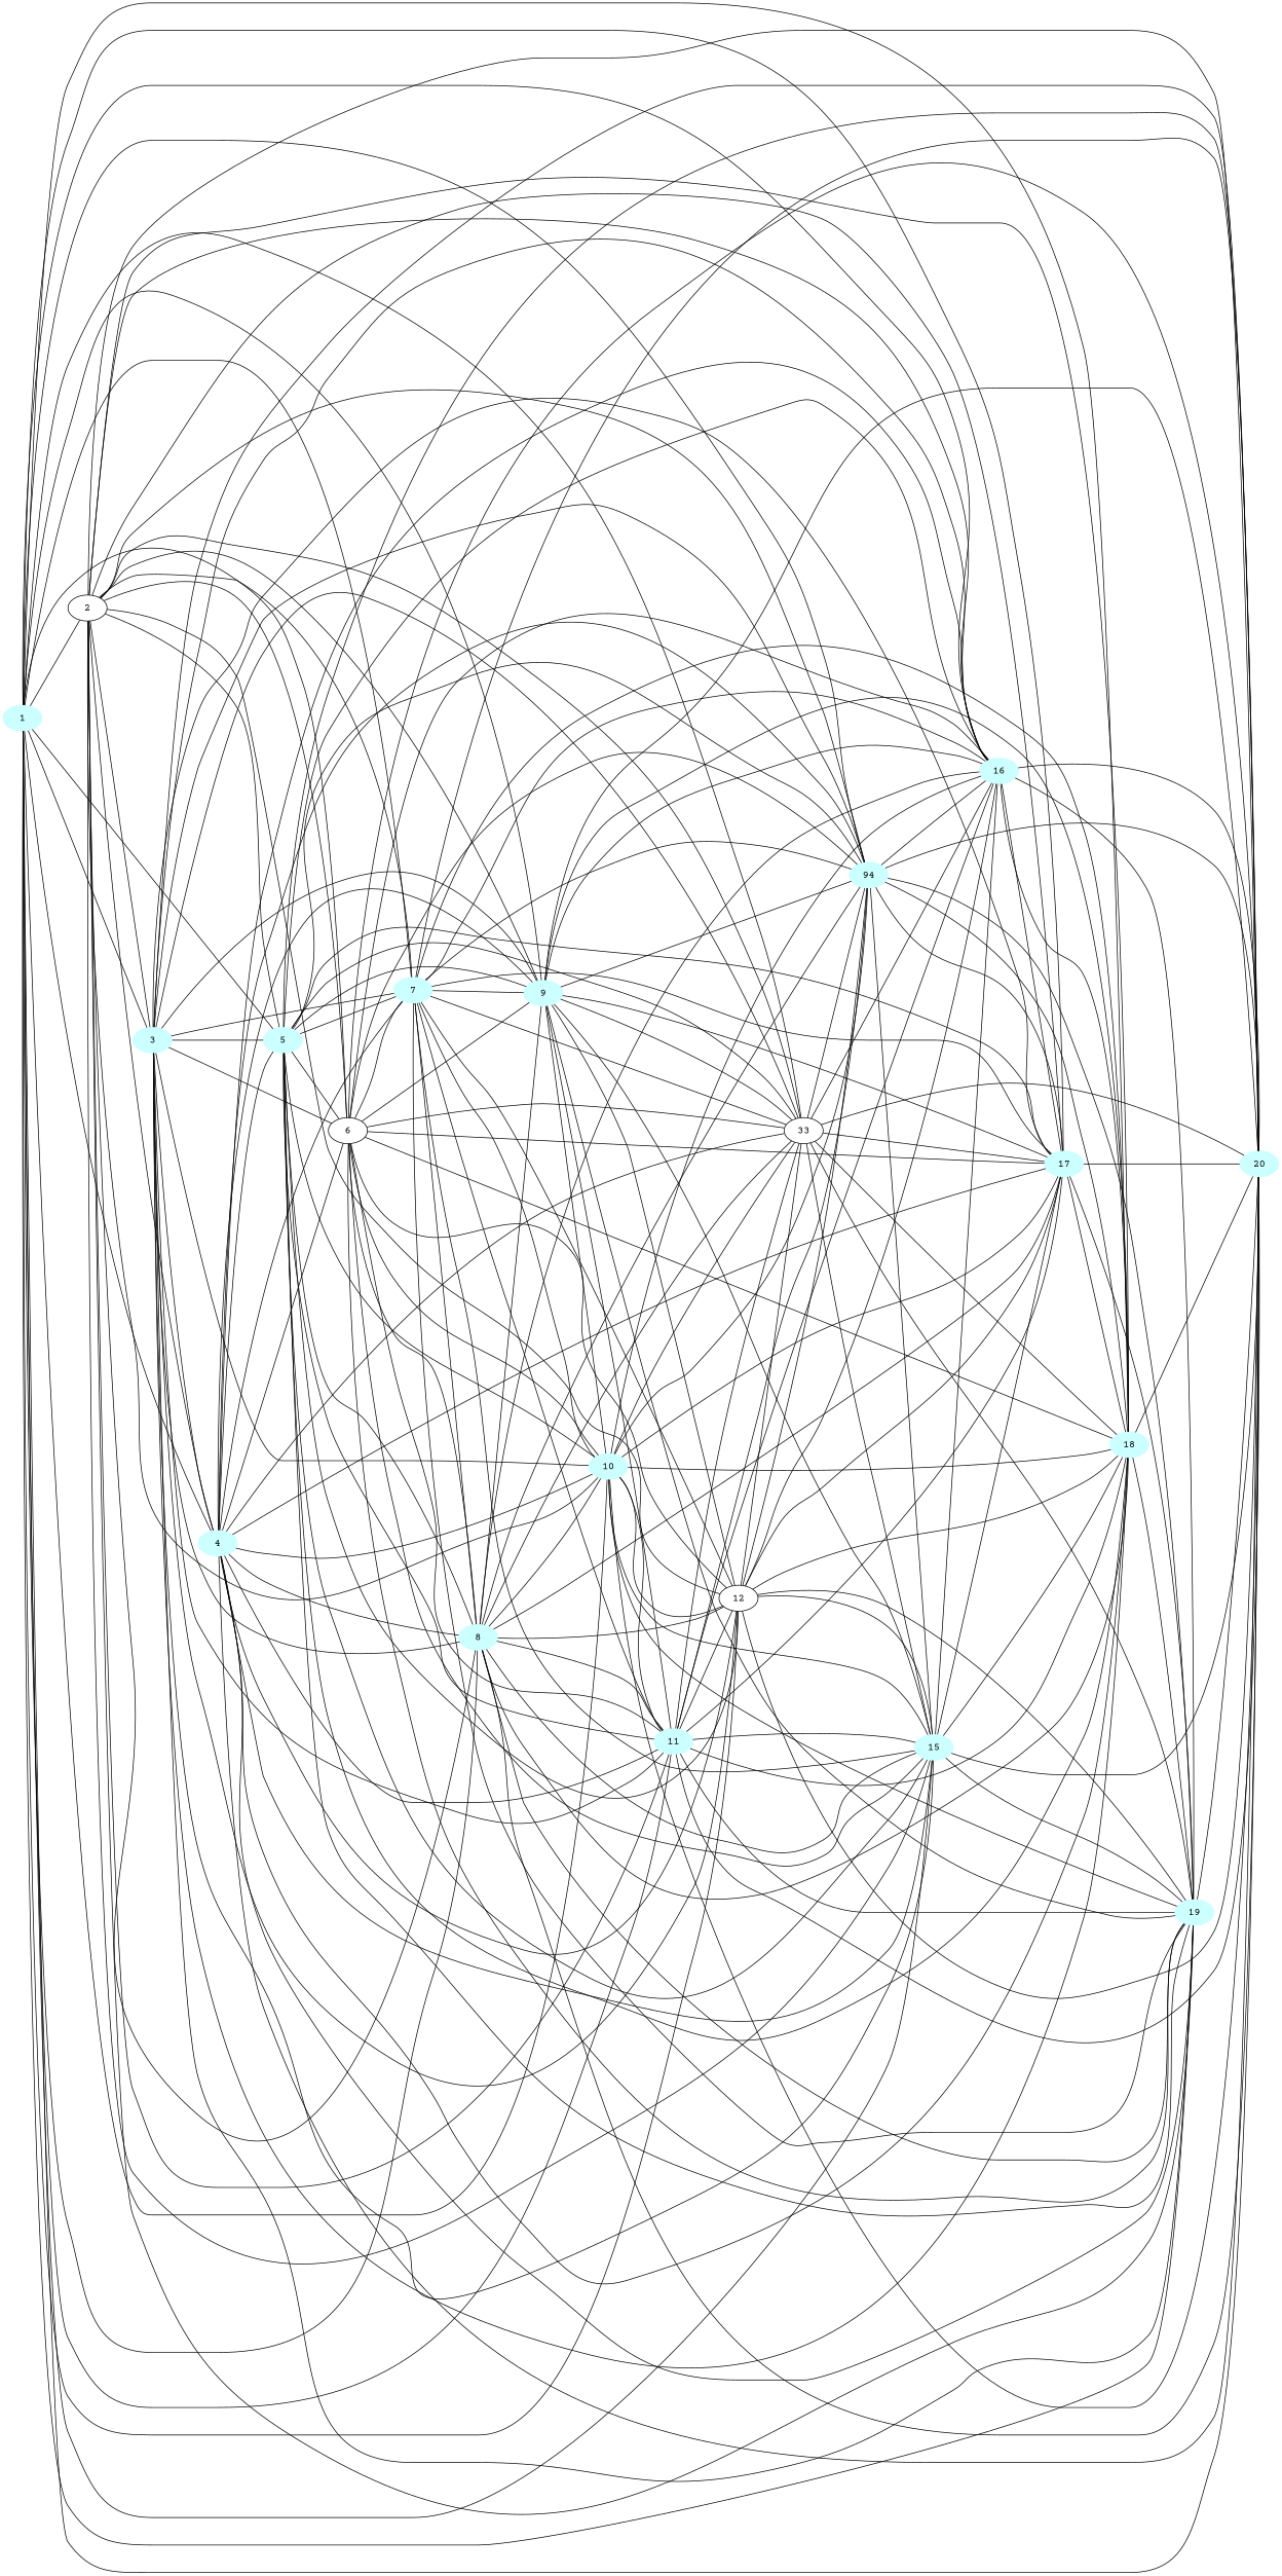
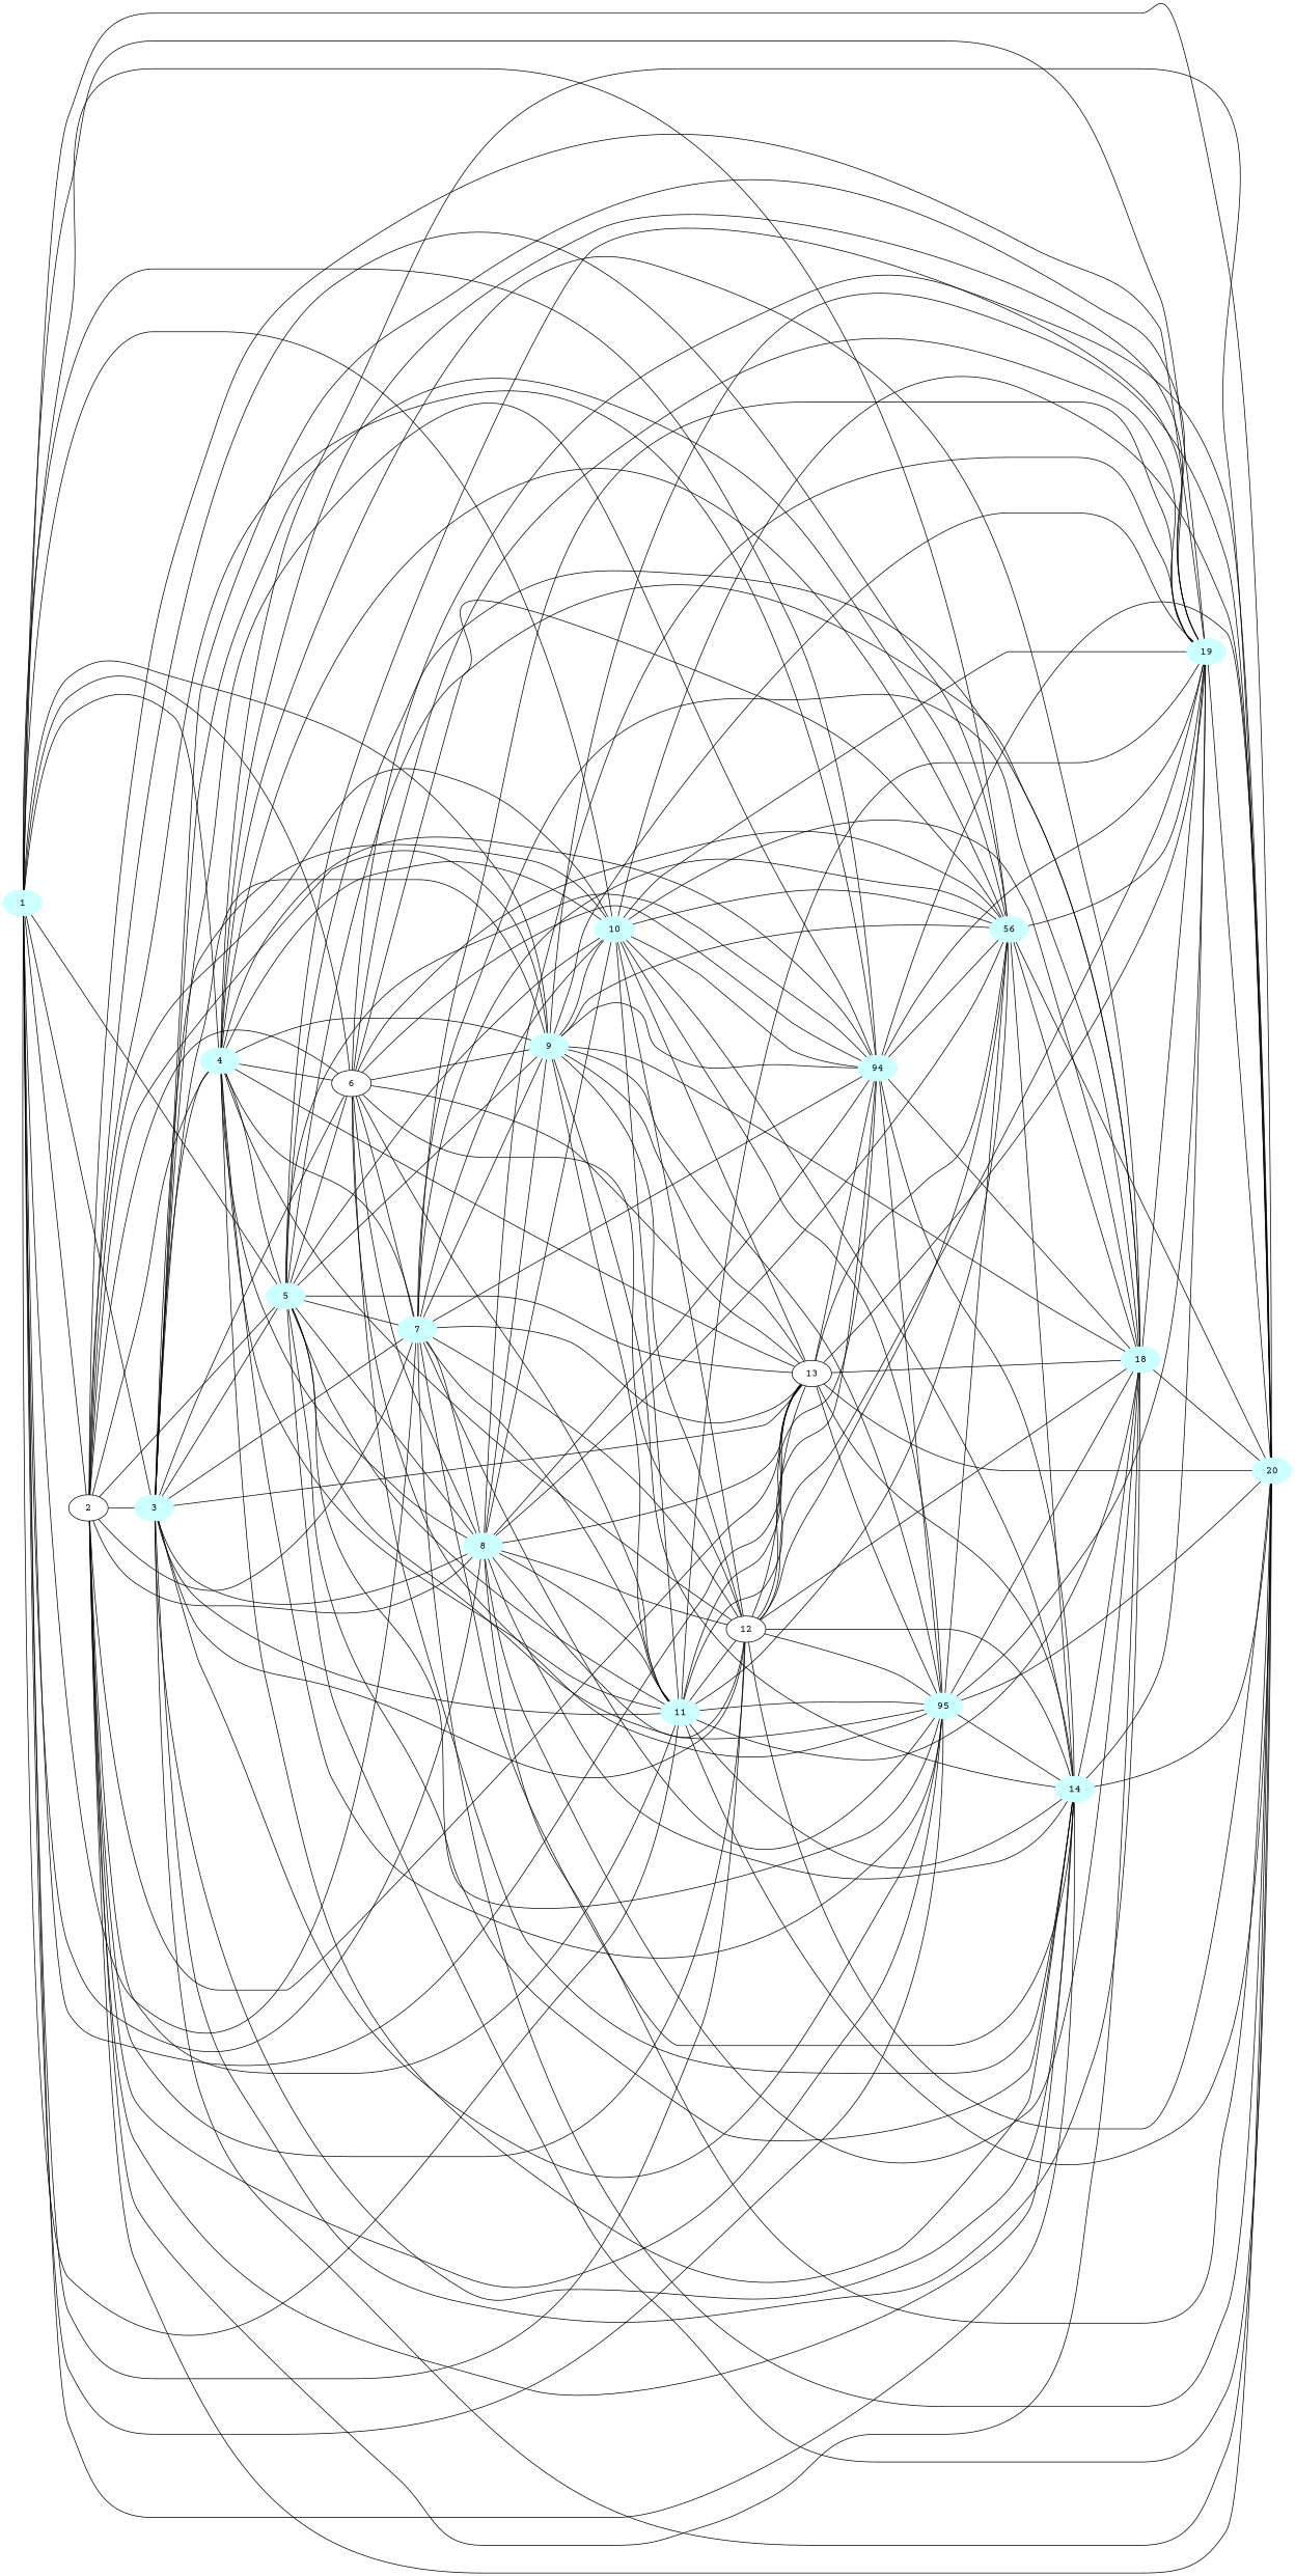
  graph {
    fontname="Courier Prime"
    rankdir=LR
    node [color="#CCFFFF" fontname="Courier Prime" style=filled]
    edge [fontname="Courier Prime"]
    1
    3
    4
    5
    7
    8
    9
    10
    11
    n10 [label=94]
-   15
-   16
-   17
+   15 [label=95]
+   16 [label=56]
+   17 [label=14]
    18
    19
    20
    2 [color="" style=""]
    6 [color="" style=""]
    12 [color="" style=""]
-   13 [label=33 color="" style=""]
+   13 [color="" style=""]
    1 -- 3
    1 -- 4
    1 -- 5
    1 -- 7
    1 -- 8
    1 -- 9
    1 -- 10
    1 -- 11
    1 -- n10
    1 -- 15
    1 -- 16
    1 -- 17
-   1 -- 18
    1 -- 19
    1 -- 20
    1 -- 2
    1 -- 6
    1 -- 12
    1 -- 13
    3 -- 4
    3 -- 5
    3 -- 7
    3 -- 8
    3 -- 9
    3 -- 10
    3 -- 11
    3 -- n10
    3 -- 15
    3 -- 16
    3 -- 17
    3 -- 18
    3 -- 19
    3 -- 20
    3 -- 6
    3 -- 12
    3 -- 13
    4 -- 5
    4 -- 7
    4 -- 8
    4 -- 9
    4 -- 10
    4 -- 11
    4 -- n10
    4 -- 15
    4 -- 16
    4 -- 17
    4 -- 18
    4 -- 19
    4 -- 20
    4 -- 6
    4 -- 12
    4 -- 13
    5 -- 7
    5 -- 8
    5 -- 9
    5 -- 10
    5 -- 11
    5 -- n10
    5 -- 15
    5 -- 16
    5 -- 17
    5 -- 18
    5 -- 19
    5 -- 20
    5 -- 6
    5 -- 12
    5 -- 13
    7 -- 8
    7 -- 9
    7 -- 10
    7 -- 11
    7 -- n10
    7 -- 15
    7 -- 16
    7 -- 17
    7 -- 18
    7 -- 19
    7 -- 20
    7 -- 12
    7 -- 13
    8 -- 9
    8 -- 10
    8 -- 11
    8 -- n10
    8 -- 15
    8 -- 16
    8 -- 17
    8 -- 18
    8 -- 19
    8 -- 20
    8 -- 12
    8 -- 13
    9 -- 10
    9 -- 11
    9 -- n10
    9 -- 15
    9 -- 16
    9 -- 17
    9 -- 18
    9 -- 19
    9 -- 20
    9 -- 12
    9 -- 13
    10 -- 11
    10 -- n10
    10 -- 15
    10 -- 16
    10 -- 17
    10 -- 18
    10 -- 19
    10 -- 20
    10 -- 12
    10 -- 13
    11 -- n10
    11 -- 15
    11 -- 16
    11 -- 17
    11 -- 18
    11 -- 19
    11 -- 20
    11 -- 12
    11 -- 13
    n10 -- 15
    n10 -- 16
    n10 -- 17
    n10 -- 18
    n10 -- 19
    n10 -- 20
    15 -- 16
    15 -- 17
    15 -- 18
    15 -- 19
    15 -- 20
    16 -- 17
    16 -- 18
    16 -- 19
    16 -- 20
    17 -- 18
    17 -- 19
    17 -- 20
    18 -- 19
    18 -- 20
    19 -- 20
    2 -- 3
    2 -- 4
    2 -- 5
    2 -- 7
    2 -- 8
    2 -- 9
    2 -- 10
    2 -- 11
    2 -- n10
    2 -- 15
    2 -- 16
    2 -- 17
    2 -- 18
    2 -- 19
    2 -- 20
    2 -- 6
    2 -- 12
    2 -- 13
    6 -- 7
    6 -- 8
    6 -- 9
-   6 -- 10
    6 -- 11
    6 -- n10
    6 -- 15
    6 -- 16
    6 -- 17
    6 -- 18
    6 -- 19
    6 -- 20
    6 -- 12
    6 -- 13
    12 -- n10
    12 -- 15
    12 -- 16
    12 -- 17
    12 -- 18
    12 -- 19
    12 -- 20
    12 -- 13
    13 -- n10
    13 -- 15
    13 -- 16
    13 -- 17
    13 -- 18
    13 -- 19
    13 -- 20
  }
